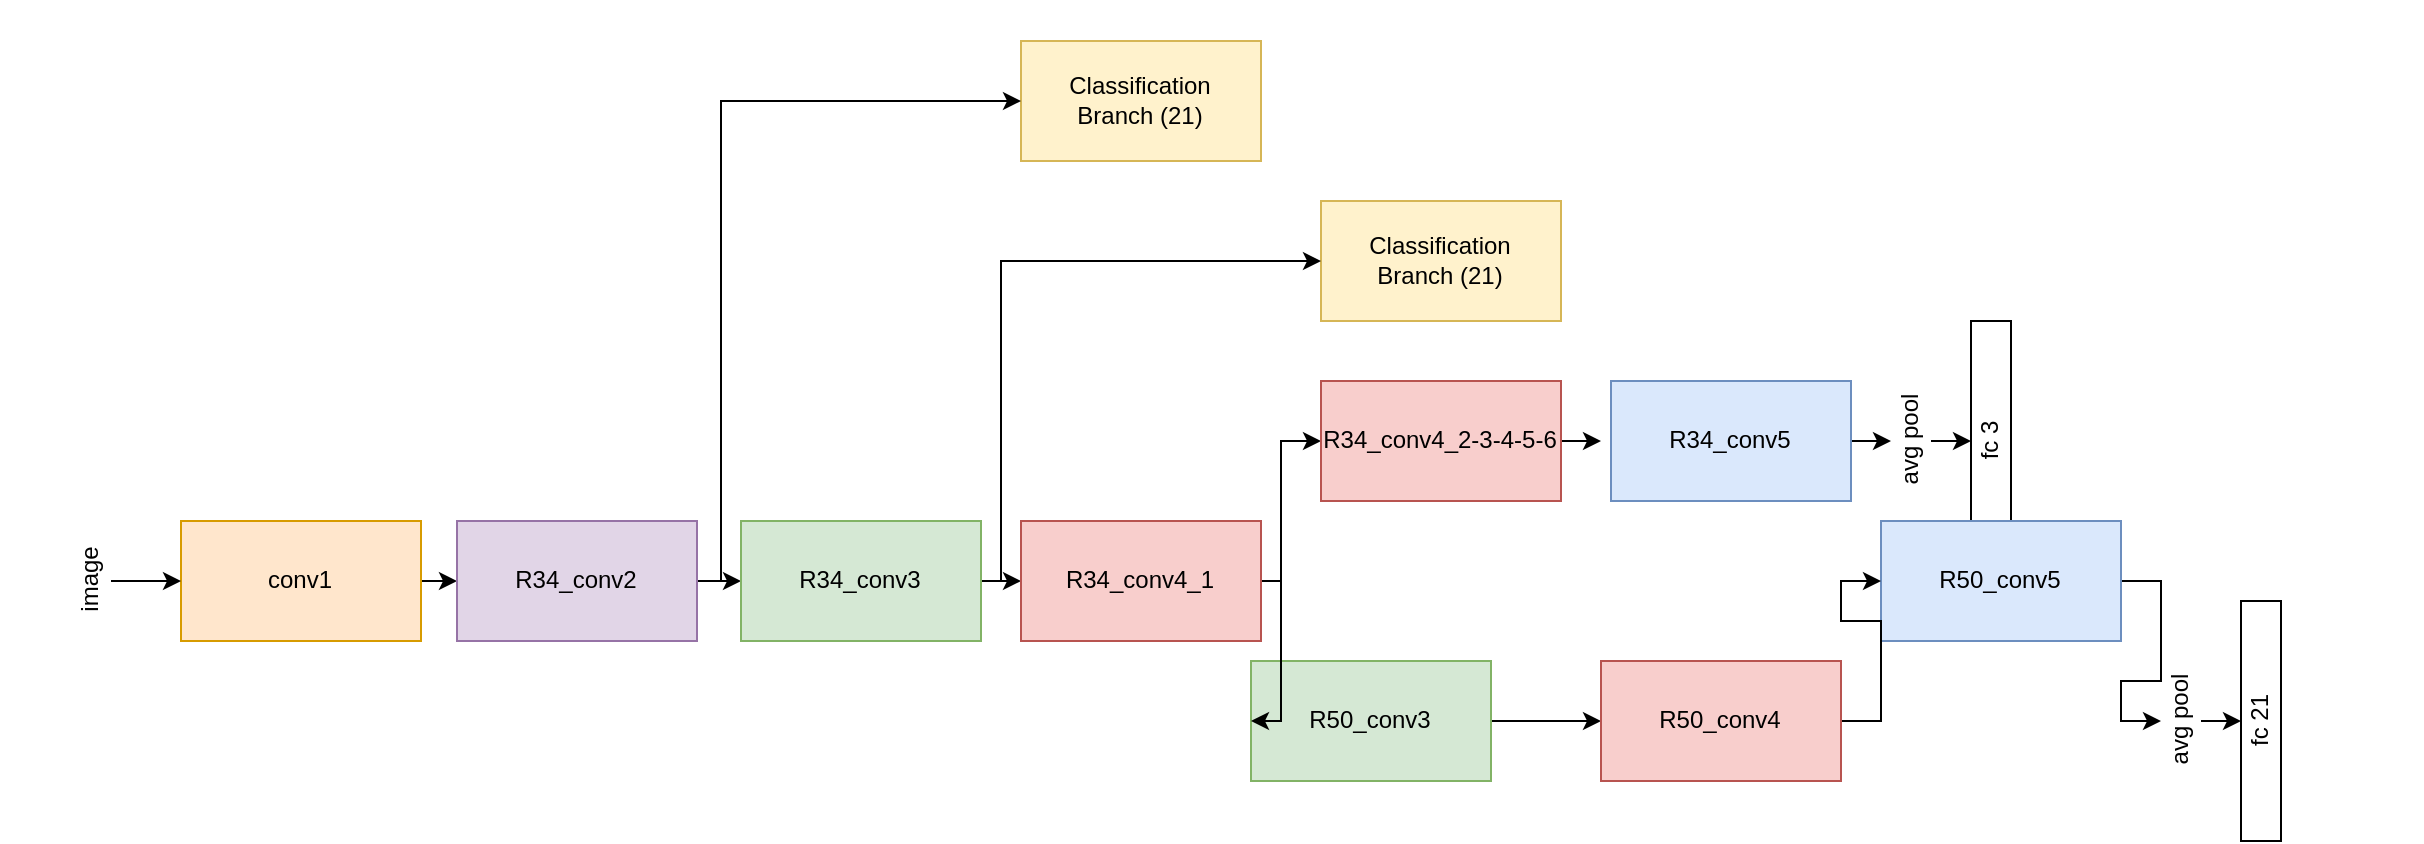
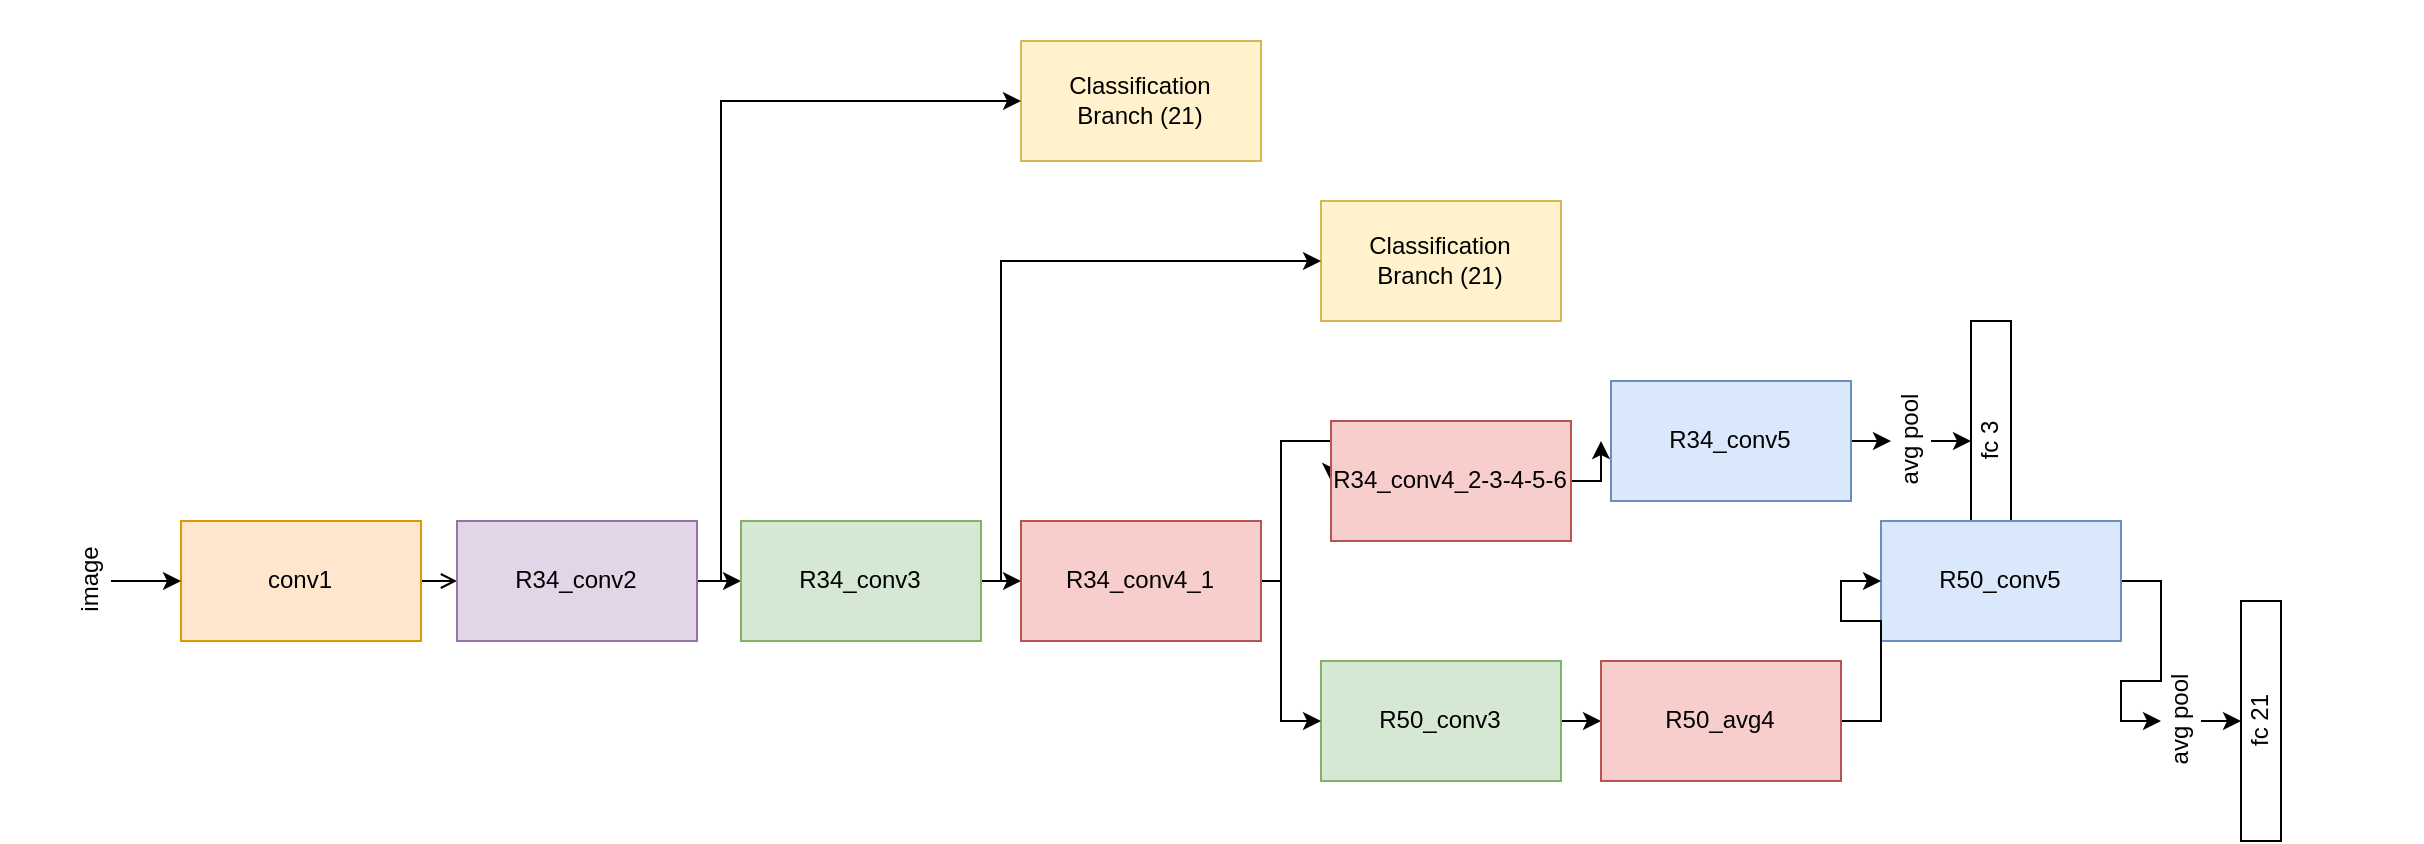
  <mxCell id="0" />
  <mxCell id="1" parent="0" />
- <mxCell id="2" style="edgeStyle=orthogonalEdgeStyle;rounded=0;orthogonalLoop=1;jettySize=auto;html=1;exitX=1;exitY=0.5;exitDx=0;exitDy=0;entryX=0;entryY=0.5;entryDx=0;entryDy=0;" parent="1" source="3" target="5" edge="1"><mxGeometry relative="1" as="geometry" /></mxCell>
+ <mxCell id="2" style="edgeStyle=orthogonalEdgeStyle;rounded=0;orthogonalLoop=1;jettySize=auto;html=1;exitX=1;exitY=0.5;exitDx=0;exitDy=0;entryX=0;entryY=0.5;entryDx=0;entryDy=0;endArrow=open;" parent="1" source="3" target="5" edge="1"><mxGeometry relative="1" as="geometry" /></mxCell>
  <mxCell id="3" value="conv1" style="rounded=0;whiteSpace=wrap;html=1;fillColor=#ffe6cc;strokeColor=#d79b00;" parent="1" vertex="1"><mxGeometry x="90" y="260" width="120" height="60" as="geometry" /></mxCell>
  <mxCell id="4" style="edgeStyle=orthogonalEdgeStyle;rounded=0;orthogonalLoop=1;jettySize=auto;html=1;exitX=1;exitY=0.5;exitDx=0;exitDy=0;entryX=0;entryY=0.5;entryDx=0;entryDy=0;" parent="1" source="5" target="7" edge="1"><mxGeometry relative="1" as="geometry" /></mxCell>
  <mxCell id="5" value="R34_conv2" style="rounded=0;whiteSpace=wrap;html=1;fillColor=#e1d5e7;strokeColor=#9673a6;" parent="1" vertex="1"><mxGeometry x="228" y="260" width="120" height="60" as="geometry" /></mxCell>
  <mxCell id="6" style="edgeStyle=orthogonalEdgeStyle;rounded=0;orthogonalLoop=1;jettySize=auto;html=1;exitX=1;exitY=0.5;exitDx=0;exitDy=0;entryX=0.5;entryY=0;entryDx=0;entryDy=0;" parent="1" source="7" edge="1"><mxGeometry relative="1" as="geometry"><mxPoint x="510" y="290" as="targetPoint" /></mxGeometry></mxCell>
  <mxCell id="7" value="R34_conv3" style="rounded=0;whiteSpace=wrap;html=1;fillColor=#d5e8d4;strokeColor=#82b366;" parent="1" vertex="1"><mxGeometry x="370" y="260" width="120" height="60" as="geometry" /></mxCell>
  <mxCell id="8" style="edgeStyle=orthogonalEdgeStyle;rounded=0;orthogonalLoop=1;jettySize=auto;html=1;entryX=0;entryY=0.5;entryDx=0;entryDy=0;" parent="1" source="9" target="3" edge="1"><mxGeometry relative="1" as="geometry" /></mxCell>
  <mxCell id="9" value="image" style="text;html=1;align=center;verticalAlign=middle;resizable=0;points=[];autosize=1;strokeColor=none;fillColor=none;rotation=-90;" parent="1" vertex="1"><mxGeometry x="20" y="280" width="50" height="20" as="geometry" /></mxCell>
  <mxCell id="10" style="edgeStyle=orthogonalEdgeStyle;curved=1;rounded=0;orthogonalLoop=1;jettySize=auto;html=1;exitX=0.5;exitY=1;exitDx=0;exitDy=0;entryX=0.5;entryY=0;entryDx=0;entryDy=0;endArrow=classic;endFill=1;" parent="1" edge="1"><mxGeometry relative="1" as="geometry"><mxPoint x="690" y="290" as="sourcePoint" /></mxGeometry></mxCell>
  <mxCell id="11" style="edgeStyle=orthogonalEdgeStyle;curved=1;rounded=0;orthogonalLoop=1;jettySize=auto;html=1;exitX=0.5;exitY=1;exitDx=0;exitDy=0;entryX=0.5;entryY=0;entryDx=0;entryDy=0;endArrow=classic;endFill=1;" parent="1" edge="1"><mxGeometry relative="1" as="geometry"><mxPoint x="810" y="290" as="sourcePoint" /></mxGeometry></mxCell>
  <mxCell id="12" style="edgeStyle=orthogonalEdgeStyle;curved=1;rounded=0;orthogonalLoop=1;jettySize=auto;html=1;exitX=0.5;exitY=1;exitDx=0;exitDy=0;entryX=0.5;entryY=0;entryDx=0;entryDy=0;endArrow=classic;endFill=1;" parent="1" edge="1"><mxGeometry relative="1" as="geometry"><mxPoint x="850" y="290" as="sourcePoint" /></mxGeometry></mxCell>
  <mxCell id="13" style="edgeStyle=orthogonalEdgeStyle;curved=1;rounded=0;orthogonalLoop=1;jettySize=auto;html=1;exitX=0.5;exitY=1;exitDx=0;exitDy=0;entryX=0.5;entryY=0;entryDx=0;entryDy=0;endArrow=classic;endFill=1;" parent="1" edge="1"><mxGeometry relative="1" as="geometry"><mxPoint x="890" y="290" as="sourcePoint" /></mxGeometry></mxCell>
  <mxCell id="14" style="edgeStyle=orthogonalEdgeStyle;curved=1;rounded=0;orthogonalLoop=1;jettySize=auto;html=1;exitX=0.5;exitY=1;exitDx=0;exitDy=0;entryX=0.5;entryY=0;entryDx=0;entryDy=0;endArrow=classic;endFill=1;" parent="1" edge="1"><mxGeometry relative="1" as="geometry"><mxPoint x="930" y="290" as="sourcePoint" /></mxGeometry></mxCell>
  <mxCell id="15" style="edgeStyle=orthogonalEdgeStyle;rounded=0;orthogonalLoop=1;jettySize=auto;html=1;exitX=1;exitY=0.5;exitDx=0;exitDy=0;entryX=0;entryY=0.5;entryDx=0;entryDy=0;endArrow=classic;endFill=1;" parent="1" source="16" edge="1"><mxGeometry relative="1" as="geometry"><mxPoint x="800" y="360" as="targetPoint" /></mxGeometry></mxCell>
- <mxCell id="16" value="R50_conv3" style="rounded=0;whiteSpace=wrap;html=1;fillColor=#d5e8d4;strokeColor=#82b366;" parent="1" vertex="1"><mxGeometry x="625" y="330" width="120" height="60" as="geometry" /></mxCell>
+ <mxCell id="16" value="R50_conv3" style="rounded=0;whiteSpace=wrap;html=1;fillColor=#d5e8d4;strokeColor=#82b366;" parent="1" vertex="1"><mxGeometry x="660" y="330" width="120" height="60" as="geometry" /></mxCell>
  <mxCell id="17" style="edgeStyle=orthogonalEdgeStyle;rounded=0;orthogonalLoop=1;jettySize=auto;html=1;exitX=1;exitY=0.5;exitDx=0;exitDy=0;entryX=0;entryY=0.5;entryDx=0;entryDy=0;" parent="1" source="18" target="20" edge="1"><mxGeometry relative="1" as="geometry"><Array as="points"><mxPoint x="640" y="290" /><mxPoint x="640" y="220" /></Array></mxGeometry></mxCell>
  <mxCell id="18" value="R34_conv4_1" style="rounded=0;whiteSpace=wrap;html=1;fillColor=#f8cecc;strokeColor=#b85450;" parent="1" vertex="1"><mxGeometry x="510" y="260" width="120" height="60" as="geometry" /></mxCell>
  <mxCell id="19" style="edgeStyle=orthogonalEdgeStyle;rounded=0;orthogonalLoop=1;jettySize=auto;html=1;exitX=1;exitY=0.5;exitDx=0;exitDy=0;entryX=0;entryY=0.5;entryDx=0;entryDy=0;" parent="1" source="20" edge="1"><mxGeometry relative="1" as="geometry"><mxPoint x="800" y="220" as="targetPoint" /></mxGeometry></mxCell>
- <mxCell id="20" value="R34_conv4_2-3-4-5-6" style="rounded=0;whiteSpace=wrap;html=1;fillColor=#f8cecc;strokeColor=#b85450;" parent="1" vertex="1"><mxGeometry x="660" y="190" width="120" height="60" as="geometry" /></mxCell>
+ <mxCell id="20" value="R34_conv4_2-3-4-5-6" style="rounded=0;whiteSpace=wrap;html=1;fillColor=#f8cecc;strokeColor=#b85450;" parent="1" vertex="1"><mxGeometry x="665" y="210" width="120" height="60" as="geometry" /></mxCell>
  <mxCell id="21" value="" style="endArrow=classic;html=1;rounded=0;entryX=0;entryY=0.5;entryDx=0;entryDy=0;" parent="1" target="16" edge="1"><mxGeometry width="50" height="50" relative="1" as="geometry"><mxPoint x="640" y="290" as="sourcePoint" /><mxPoint x="870" y="270" as="targetPoint" /><Array as="points"><mxPoint x="640" y="360" /></Array></mxGeometry></mxCell>
  <mxCell id="22" value="Classification&lt;br&gt;Branch (21)" style="rounded=0;whiteSpace=wrap;html=1;fillColor=#fff2cc;strokeColor=#d6b656;" parent="1" vertex="1"><mxGeometry x="660" y="100" width="120" height="60" as="geometry" /></mxCell>
  <mxCell id="23" value="Classification&lt;br&gt;Branch (21)" style="rounded=0;whiteSpace=wrap;html=1;fillColor=#fff2cc;strokeColor=#d6b656;" parent="1" vertex="1"><mxGeometry x="510" y="20" width="120" height="60" as="geometry" /></mxCell>
  <mxCell id="24" value="" style="endArrow=classic;html=1;rounded=0;entryX=0;entryY=0.5;entryDx=0;entryDy=0;" parent="1" target="22" edge="1"><mxGeometry width="50" height="50" relative="1" as="geometry"><mxPoint x="500" y="290" as="sourcePoint" /><mxPoint x="720" y="260" as="targetPoint" /><Array as="points"><mxPoint x="500" y="130" /></Array></mxGeometry></mxCell>
  <mxCell id="25" value="" style="endArrow=classic;html=1;rounded=0;entryX=0;entryY=0.5;entryDx=0;entryDy=0;" parent="1" target="23" edge="1"><mxGeometry width="50" height="50" relative="1" as="geometry"><mxPoint x="360" y="290" as="sourcePoint" /><mxPoint x="720" y="260" as="targetPoint" /><Array as="points"><mxPoint x="360" y="50" /></Array></mxGeometry></mxCell>
  <mxCell id="26" style="edgeStyle=orthogonalEdgeStyle;rounded=0;orthogonalLoop=1;jettySize=auto;html=1;exitX=1;exitY=0.5;exitDx=0;exitDy=0;entryX=0.5;entryY=0;entryDx=0;entryDy=0;entryPerimeter=0;" edge="1" parent="1" source="27" target="29"><mxGeometry relative="1" as="geometry" /></mxCell>
  <mxCell id="27" value="R34_conv5" style="rounded=0;whiteSpace=wrap;html=1;fillColor=#dae8fc;strokeColor=#6c8ebf;" vertex="1" parent="1"><mxGeometry x="805" y="190" width="120" height="60" as="geometry" /></mxCell>
  <mxCell id="28" style="edgeStyle=orthogonalEdgeStyle;curved=1;rounded=0;orthogonalLoop=1;jettySize=auto;html=1;entryX=0.5;entryY=0;entryDx=0;entryDy=0;endArrow=classic;endFill=1;" edge="1" parent="1" source="29" target="30"><mxGeometry relative="1" as="geometry" /></mxCell>
  <mxCell id="29" value="avg pool" style="text;html=1;align=center;verticalAlign=middle;resizable=0;points=[];autosize=1;strokeColor=none;fillColor=none;rotation=-90;" vertex="1" parent="1"><mxGeometry x="925" y="210" width="60" height="20" as="geometry" /></mxCell>
  <mxCell id="30" value="fc 3" style="rounded=0;whiteSpace=wrap;html=1;rotation=-90;" vertex="1" parent="1"><mxGeometry x="935" y="210" width="120" height="20" as="geometry" /></mxCell>
  <mxCell id="31" style="edgeStyle=orthogonalEdgeStyle;rounded=0;orthogonalLoop=1;jettySize=auto;html=1;exitX=1;exitY=0.5;exitDx=0;exitDy=0;entryX=0.5;entryY=0;entryDx=0;entryDy=0;entryPerimeter=0;" edge="1" parent="1" source="32" target="34"><mxGeometry relative="1" as="geometry" /></mxCell>
  <mxCell id="32" value="R50_conv5" style="rounded=0;whiteSpace=wrap;html=1;fillColor=#dae8fc;strokeColor=#6c8ebf;" vertex="1" parent="1"><mxGeometry x="940" y="260" width="120" height="60" as="geometry" /></mxCell>
  <mxCell id="33" style="edgeStyle=orthogonalEdgeStyle;curved=1;rounded=0;orthogonalLoop=1;jettySize=auto;html=1;entryX=0.5;entryY=0;entryDx=0;entryDy=0;endArrow=classic;endFill=1;" edge="1" parent="1" source="34" target="35"><mxGeometry relative="1" as="geometry" /></mxCell>
  <mxCell id="34" value="avg pool" style="text;html=1;align=center;verticalAlign=middle;resizable=0;points=[];autosize=1;strokeColor=none;fillColor=none;rotation=-90;" vertex="1" parent="1"><mxGeometry x="1060" y="350" width="60" height="20" as="geometry" /></mxCell>
  <mxCell id="35" value="fc 21" style="rounded=0;whiteSpace=wrap;html=1;rotation=-90;" vertex="1" parent="1"><mxGeometry x="1070" y="350" width="120" height="20" as="geometry" /></mxCell>
  <mxCell id="36" style="edgeStyle=orthogonalEdgeStyle;rounded=0;orthogonalLoop=1;jettySize=auto;html=1;exitX=1;exitY=0.5;exitDx=0;exitDy=0;entryX=0;entryY=0.5;entryDx=0;entryDy=0;" edge="1" parent="1" source="37" target="32"><mxGeometry relative="1" as="geometry" /></mxCell>
- <mxCell id="37" value="R50_conv4" style="rounded=0;whiteSpace=wrap;html=1;fillColor=#f8cecc;strokeColor=#b85450;" vertex="1" parent="1"><mxGeometry x="800" y="330" width="120" height="60" as="geometry" /></mxCell>
+ <mxCell id="37" value="R50_avg4" style="rounded=0;whiteSpace=wrap;html=1;fillColor=#f8cecc;strokeColor=#b85450;" vertex="1" parent="1"><mxGeometry x="800" y="330" width="120" height="60" as="geometry" /></mxCell>
